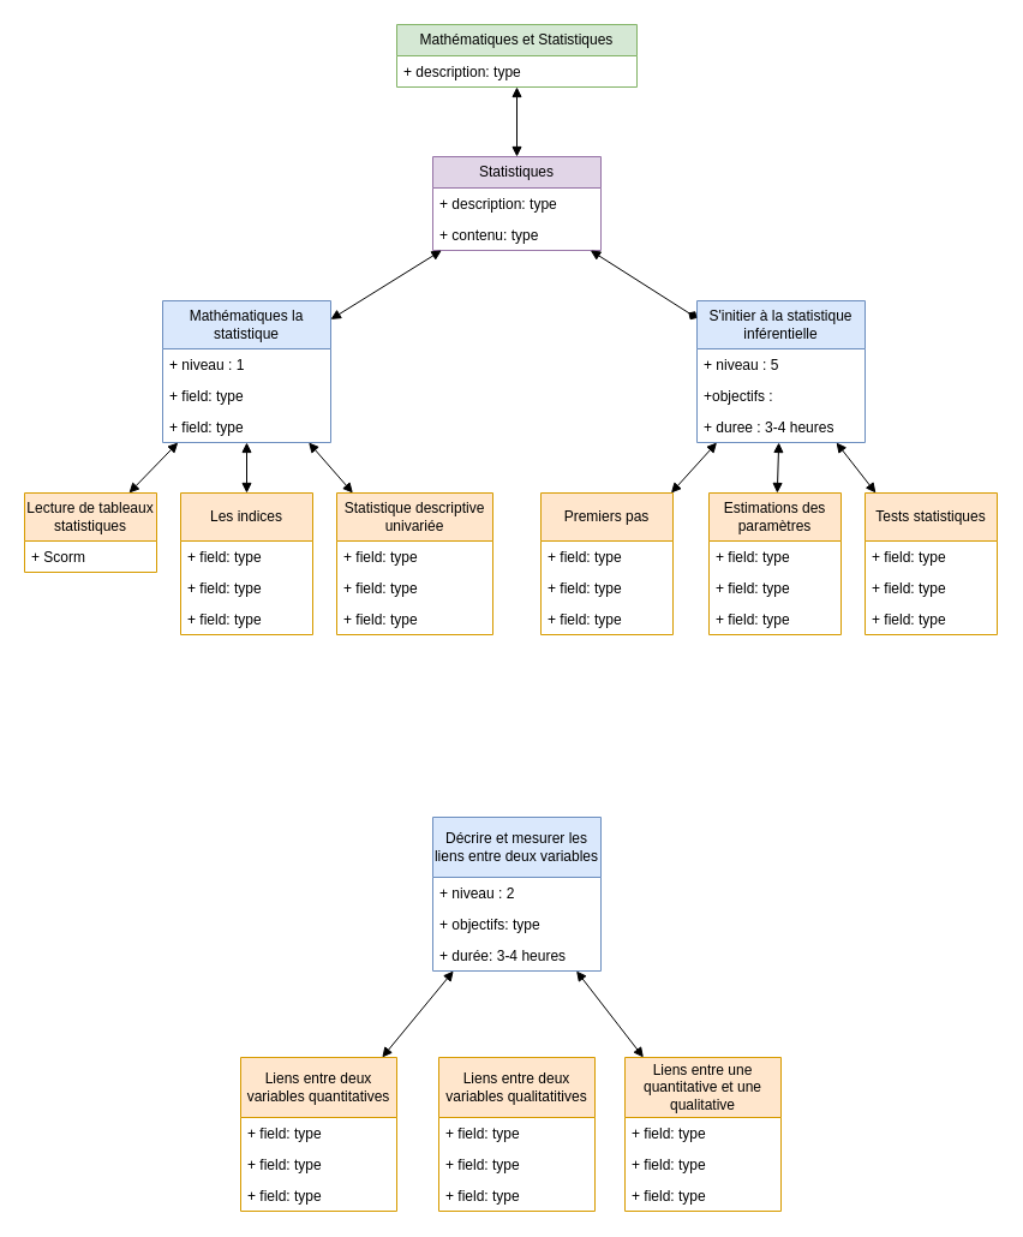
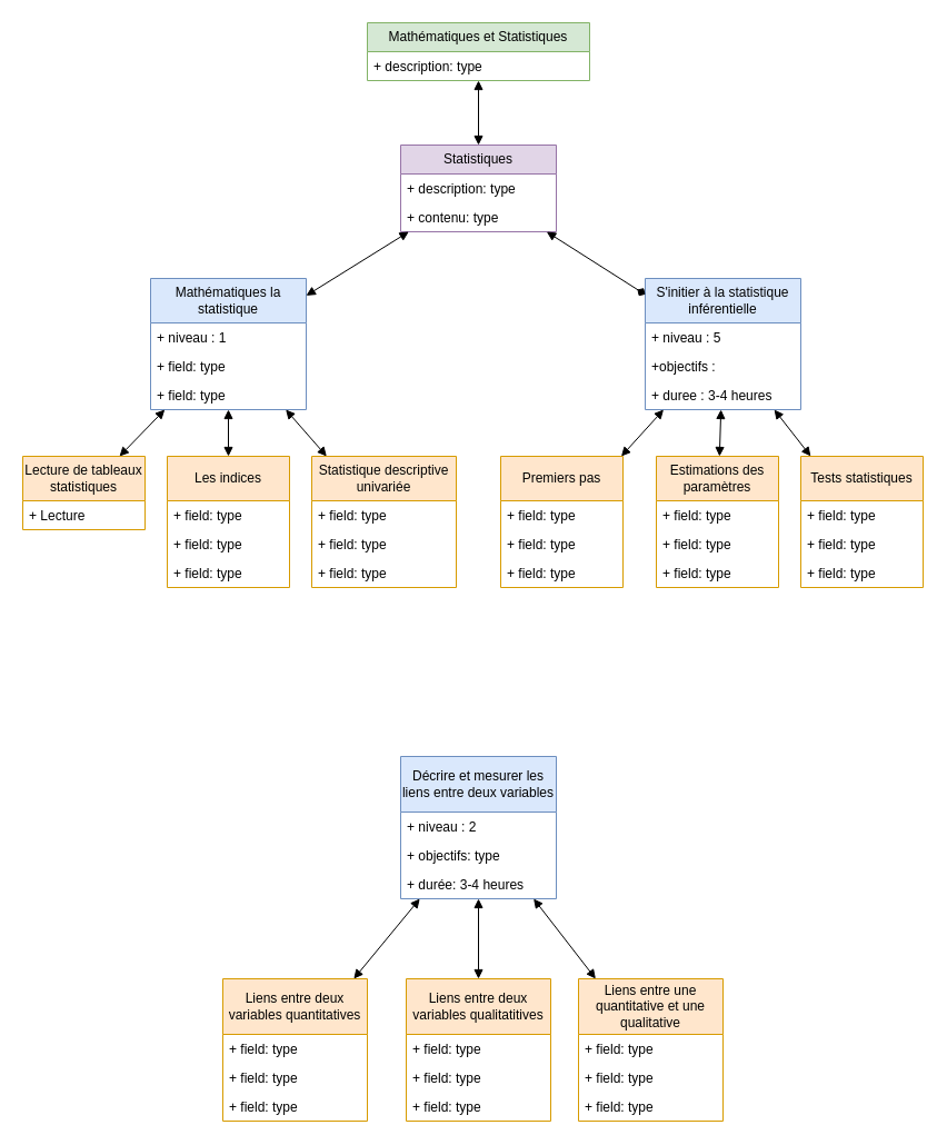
  <mxCell id="0" />
  <mxCell id="1" parent="0" />
  <mxCell id="2" value="Statistiques" style="swimlane;fontStyle=0;childLayout=stackLayout;horizontal=1;startSize=26;fillColor=#e1d5e7;horizontalStack=0;resizeParent=1;resizeParentMax=0;resizeLast=0;collapsible=1;marginBottom=0;whiteSpace=wrap;html=1;strokeColor=#9673a6;" vertex="1" parent="1"><mxGeometry x="360" y="130" width="140" height="78" as="geometry" /></mxCell>
  <mxCell id="3" value="+ description: type" style="text;strokeColor=none;fillColor=none;align=left;verticalAlign=top;spacingLeft=4;spacingRight=4;overflow=hidden;rotatable=0;points=[[0,0.5],[1,0.5]];portConstraint=eastwest;whiteSpace=wrap;html=1;" vertex="1" parent="2"><mxGeometry y="26" width="140" height="26" as="geometry" /></mxCell>
  <mxCell id="4" value="+ contenu: type" style="text;strokeColor=none;fillColor=none;align=left;verticalAlign=top;spacingLeft=4;spacingRight=4;overflow=hidden;rotatable=0;points=[[0,0.5],[1,0.5]];portConstraint=eastwest;whiteSpace=wrap;html=1;" vertex="1" parent="2"><mxGeometry y="52" width="140" height="26" as="geometry" /></mxCell>
  <mxCell id="5" value="" style="endArrow=block;startArrow=block;endFill=1;startFill=1;html=1;rounded=0;" edge="1" parent="1" source="6" target="2"><mxGeometry width="160" relative="1" as="geometry"><mxPoint x="410" y="140" as="sourcePoint" /><mxPoint x="424" y="170" as="targetPoint" /></mxGeometry></mxCell>
  <mxCell id="6" value="Mathématiques et Statistiques" style="swimlane;fontStyle=0;childLayout=stackLayout;horizontal=1;startSize=26;fillColor=#d5e8d4;horizontalStack=0;resizeParent=1;resizeParentMax=0;resizeLast=0;collapsible=1;marginBottom=0;whiteSpace=wrap;html=1;strokeColor=#82b366;" vertex="1" parent="1"><mxGeometry x="330" y="20" width="200" height="52" as="geometry" /></mxCell>
  <mxCell id="7" value="+ description: type" style="text;strokeColor=none;fillColor=none;align=left;verticalAlign=top;spacingLeft=4;spacingRight=4;overflow=hidden;rotatable=0;points=[[0,0.5],[1,0.5]];portConstraint=eastwest;whiteSpace=wrap;html=1;" vertex="1" parent="6"><mxGeometry y="26" width="200" height="26" as="geometry" /></mxCell>
  <mxCell id="8" value="Mathématiques la statistique" style="swimlane;fontStyle=0;childLayout=stackLayout;horizontal=1;startSize=40;fillColor=#dae8fc;horizontalStack=0;resizeParent=1;resizeParentMax=0;resizeLast=0;collapsible=1;marginBottom=0;whiteSpace=wrap;html=1;strokeColor=#6c8ebf;" vertex="1" parent="1"><mxGeometry x="135" y="250" width="140" height="118" as="geometry" /></mxCell>
  <mxCell id="9" value="+ niveau : 1" style="text;strokeColor=none;fillColor=none;align=left;verticalAlign=top;spacingLeft=4;spacingRight=4;overflow=hidden;rotatable=0;points=[[0,0.5],[1,0.5]];portConstraint=eastwest;whiteSpace=wrap;html=1;" vertex="1" parent="8"><mxGeometry y="40" width="140" height="26" as="geometry" /></mxCell>
  <mxCell id="10" value="+ field: type" style="text;strokeColor=none;fillColor=none;align=left;verticalAlign=top;spacingLeft=4;spacingRight=4;overflow=hidden;rotatable=0;points=[[0,0.5],[1,0.5]];portConstraint=eastwest;whiteSpace=wrap;html=1;" vertex="1" parent="8"><mxGeometry y="66" width="140" height="26" as="geometry" /></mxCell>
  <mxCell id="11" value="+ field: type" style="text;strokeColor=none;fillColor=none;align=left;verticalAlign=top;spacingLeft=4;spacingRight=4;overflow=hidden;rotatable=0;points=[[0,0.5],[1,0.5]];portConstraint=eastwest;whiteSpace=wrap;html=1;" vertex="1" parent="8"><mxGeometry y="92" width="140" height="26" as="geometry" /></mxCell>
  <mxCell id="12" value="" style="endArrow=block;startArrow=block;endFill=1;startFill=1;html=1;rounded=0;" edge="1" parent="1" source="2" target="8"><mxGeometry width="160" relative="1" as="geometry"><mxPoint x="210" y="200" as="sourcePoint" /><mxPoint x="210" y="248" as="targetPoint" /></mxGeometry></mxCell>
  <mxCell id="13" value="Décrire et mesurer les liens entre deux variables" style="swimlane;fontStyle=0;childLayout=stackLayout;horizontal=1;startSize=50;fillColor=#dae8fc;horizontalStack=0;resizeParent=1;resizeParentMax=0;resizeLast=0;collapsible=1;marginBottom=0;whiteSpace=wrap;html=1;strokeColor=#6c8ebf;" vertex="1" parent="1"><mxGeometry x="360" y="680" width="140" height="128" as="geometry" /></mxCell>
  <mxCell id="14" value="+ niveau : 2" style="text;strokeColor=none;fillColor=none;align=left;verticalAlign=top;spacingLeft=4;spacingRight=4;overflow=hidden;rotatable=0;points=[[0,0.5],[1,0.5]];portConstraint=eastwest;whiteSpace=wrap;html=1;" vertex="1" parent="13"><mxGeometry y="50" width="140" height="26" as="geometry" /></mxCell>
  <mxCell id="15" value="+ objectifs: type" style="text;strokeColor=none;fillColor=none;align=left;verticalAlign=top;spacingLeft=4;spacingRight=4;overflow=hidden;rotatable=0;points=[[0,0.5],[1,0.5]];portConstraint=eastwest;whiteSpace=wrap;html=1;" vertex="1" parent="13"><mxGeometry y="76" width="140" height="26" as="geometry" /></mxCell>
  <mxCell id="16" value="+ durée: 3-4 heures" style="text;strokeColor=none;fillColor=none;align=left;verticalAlign=top;spacingLeft=4;spacingRight=4;overflow=hidden;rotatable=0;points=[[0,0.5],[1,0.5]];portConstraint=eastwest;whiteSpace=wrap;html=1;" vertex="1" parent="13"><mxGeometry y="102" width="140" height="26" as="geometry" /></mxCell>
  <mxCell id="17" value="S'initier à la statistique inférentielle" style="swimlane;fontStyle=0;childLayout=stackLayout;horizontal=1;startSize=40;fillColor=#dae8fc;horizontalStack=0;resizeParent=1;resizeParentMax=0;resizeLast=0;collapsible=1;marginBottom=0;whiteSpace=wrap;html=1;strokeColor=#6c8ebf;" vertex="1" parent="1"><mxGeometry x="580" y="250" width="140" height="118" as="geometry" /></mxCell>
  <mxCell id="18" value="+ niveau : 5" style="text;strokeColor=none;fillColor=none;align=left;verticalAlign=top;spacingLeft=4;spacingRight=4;overflow=hidden;rotatable=0;points=[[0,0.5],[1,0.5]];portConstraint=eastwest;whiteSpace=wrap;html=1;" vertex="1" parent="17"><mxGeometry y="40" width="140" height="26" as="geometry" /></mxCell>
  <mxCell id="19" value="+objectifs :" style="text;strokeColor=none;fillColor=none;align=left;verticalAlign=top;spacingLeft=4;spacingRight=4;overflow=hidden;rotatable=0;points=[[0,0.5],[1,0.5]];portConstraint=eastwest;whiteSpace=wrap;html=1;" vertex="1" parent="17"><mxGeometry y="66" width="140" height="26" as="geometry" /></mxCell>
  <mxCell id="20" value="+ duree : 3-4 heures" style="text;strokeColor=none;fillColor=none;align=left;verticalAlign=top;spacingLeft=4;spacingRight=4;overflow=hidden;rotatable=0;points=[[0,0.5],[1,0.5]];portConstraint=eastwest;whiteSpace=wrap;html=1;" vertex="1" parent="17"><mxGeometry y="92" width="140" height="26" as="geometry" /></mxCell>
  <mxCell id="21" value="" style="endArrow=diamond;startArrow=block;endFill=1;startFill=1;html=1;rounded=0;" edge="1" parent="1" source="2" target="17"><mxGeometry width="160" relative="1" as="geometry"><mxPoint x="550" y="208" as="sourcePoint" /><mxPoint x="550" y="290" as="targetPoint" /></mxGeometry></mxCell>
  <mxCell id="22" value="" style="endArrow=block;startArrow=block;endFill=1;startFill=1;html=1;rounded=0;" edge="1" parent="1" source="8" target="25"><mxGeometry width="160" relative="1" as="geometry"><mxPoint x="214" y="540" as="sourcePoint" /><mxPoint x="90" y="690" as="targetPoint" /></mxGeometry></mxCell>
  <mxCell id="23" value="" style="endArrow=block;startArrow=block;endFill=1;startFill=1;html=1;rounded=0;" edge="1" parent="1" source="8" target="27"><mxGeometry width="160" relative="1" as="geometry"><mxPoint x="212" y="473" as="sourcePoint" /><mxPoint x="250" y="720" as="targetPoint" /></mxGeometry></mxCell>
  <mxCell id="24" value="" style="endArrow=block;startArrow=block;endFill=1;startFill=1;html=1;rounded=0;" edge="1" parent="1" source="8" target="31"><mxGeometry width="160" relative="1" as="geometry"><mxPoint x="175" y="473" as="sourcePoint" /><mxPoint x="260" y="690" as="targetPoint" /></mxGeometry></mxCell>
  <mxCell id="25" value="Lecture de tableaux statistiques" style="swimlane;fontStyle=0;childLayout=stackLayout;horizontal=1;startSize=40;fillColor=#ffe6cc;horizontalStack=0;resizeParent=1;resizeParentMax=0;resizeLast=0;collapsible=1;marginBottom=0;whiteSpace=wrap;html=1;strokeColor=#d79b00;" vertex="1" parent="1"><mxGeometry x="20" y="410" width="110" height="66" as="geometry" /></mxCell>
- <mxCell id="26" value="+ Scorm" style="text;strokeColor=none;fillColor=none;align=left;verticalAlign=top;spacingLeft=4;spacingRight=4;overflow=hidden;rotatable=0;points=[[0,0.5],[1,0.5]];portConstraint=eastwest;whiteSpace=wrap;html=1;" vertex="1" parent="25"><mxGeometry y="40" width="110" height="26" as="geometry" /></mxCell>
+ <mxCell id="26" value="+ Lecture" style="text;strokeColor=none;fillColor=none;align=left;verticalAlign=top;spacingLeft=4;spacingRight=4;overflow=hidden;rotatable=0;points=[[0,0.5],[1,0.5]];portConstraint=eastwest;whiteSpace=wrap;html=1;" vertex="1" parent="25"><mxGeometry y="40" width="110" height="26" as="geometry" /></mxCell>
  <mxCell id="27" value="Statistique descriptive univariée" style="swimlane;fontStyle=0;childLayout=stackLayout;horizontal=1;startSize=40;fillColor=#ffe6cc;horizontalStack=0;resizeParent=1;resizeParentMax=0;resizeLast=0;collapsible=1;marginBottom=0;whiteSpace=wrap;html=1;strokeColor=#d79b00;" vertex="1" parent="1"><mxGeometry x="280" y="410" width="130" height="118" as="geometry" /></mxCell>
  <mxCell id="28" value="+ field: type" style="text;strokeColor=none;fillColor=none;align=left;verticalAlign=top;spacingLeft=4;spacingRight=4;overflow=hidden;rotatable=0;points=[[0,0.5],[1,0.5]];portConstraint=eastwest;whiteSpace=wrap;html=1;" vertex="1" parent="27"><mxGeometry y="40" width="130" height="26" as="geometry" /></mxCell>
  <mxCell id="29" value="+ field: type" style="text;strokeColor=none;fillColor=none;align=left;verticalAlign=top;spacingLeft=4;spacingRight=4;overflow=hidden;rotatable=0;points=[[0,0.5],[1,0.5]];portConstraint=eastwest;whiteSpace=wrap;html=1;" vertex="1" parent="27"><mxGeometry y="66" width="130" height="26" as="geometry" /></mxCell>
  <mxCell id="30" value="+ field: type" style="text;strokeColor=none;fillColor=none;align=left;verticalAlign=top;spacingLeft=4;spacingRight=4;overflow=hidden;rotatable=0;points=[[0,0.5],[1,0.5]];portConstraint=eastwest;whiteSpace=wrap;html=1;" vertex="1" parent="27"><mxGeometry y="92" width="130" height="26" as="geometry" /></mxCell>
  <mxCell id="31" value="Les indices" style="swimlane;fontStyle=0;childLayout=stackLayout;horizontal=1;startSize=40;fillColor=#ffe6cc;horizontalStack=0;resizeParent=1;resizeParentMax=0;resizeLast=0;collapsible=1;marginBottom=0;whiteSpace=wrap;html=1;strokeColor=#d79b00;" vertex="1" parent="1"><mxGeometry x="150" y="410" width="110" height="118" as="geometry" /></mxCell>
  <mxCell id="32" value="+ field: type" style="text;strokeColor=none;fillColor=none;align=left;verticalAlign=top;spacingLeft=4;spacingRight=4;overflow=hidden;rotatable=0;points=[[0,0.5],[1,0.5]];portConstraint=eastwest;whiteSpace=wrap;html=1;" vertex="1" parent="31"><mxGeometry y="40" width="110" height="26" as="geometry" /></mxCell>
  <mxCell id="33" value="+ field: type" style="text;strokeColor=none;fillColor=none;align=left;verticalAlign=top;spacingLeft=4;spacingRight=4;overflow=hidden;rotatable=0;points=[[0,0.5],[1,0.5]];portConstraint=eastwest;whiteSpace=wrap;html=1;" vertex="1" parent="31"><mxGeometry y="66" width="110" height="26" as="geometry" /></mxCell>
  <mxCell id="34" value="+ field: type" style="text;strokeColor=none;fillColor=none;align=left;verticalAlign=top;spacingLeft=4;spacingRight=4;overflow=hidden;rotatable=0;points=[[0,0.5],[1,0.5]];portConstraint=eastwest;whiteSpace=wrap;html=1;" vertex="1" parent="31"><mxGeometry y="92" width="110" height="26" as="geometry" /></mxCell>
  <mxCell id="35" value="Liens entre deux variables quantitatives" style="swimlane;fontStyle=0;childLayout=stackLayout;horizontal=1;startSize=50;fillColor=#ffe6cc;horizontalStack=0;resizeParent=1;resizeParentMax=0;resizeLast=0;collapsible=1;marginBottom=0;whiteSpace=wrap;html=1;strokeColor=#d79b00;" vertex="1" parent="1"><mxGeometry x="200" y="880" width="130" height="128" as="geometry" /></mxCell>
  <mxCell id="36" value="+ field: type" style="text;strokeColor=none;fillColor=none;align=left;verticalAlign=top;spacingLeft=4;spacingRight=4;overflow=hidden;rotatable=0;points=[[0,0.5],[1,0.5]];portConstraint=eastwest;whiteSpace=wrap;html=1;" vertex="1" parent="35"><mxGeometry y="50" width="130" height="26" as="geometry" /></mxCell>
  <mxCell id="37" value="+ field: type" style="text;strokeColor=none;fillColor=none;align=left;verticalAlign=top;spacingLeft=4;spacingRight=4;overflow=hidden;rotatable=0;points=[[0,0.5],[1,0.5]];portConstraint=eastwest;whiteSpace=wrap;html=1;" vertex="1" parent="35"><mxGeometry y="76" width="130" height="26" as="geometry" /></mxCell>
  <mxCell id="38" value="+ field: type" style="text;strokeColor=none;fillColor=none;align=left;verticalAlign=top;spacingLeft=4;spacingRight=4;overflow=hidden;rotatable=0;points=[[0,0.5],[1,0.5]];portConstraint=eastwest;whiteSpace=wrap;html=1;" vertex="1" parent="35"><mxGeometry y="102" width="130" height="26" as="geometry" /></mxCell>
  <mxCell id="39" value="Liens entre deux variables qualitatitives" style="swimlane;fontStyle=0;childLayout=stackLayout;horizontal=1;startSize=50;fillColor=#ffe6cc;horizontalStack=0;resizeParent=1;resizeParentMax=0;resizeLast=0;collapsible=1;marginBottom=0;whiteSpace=wrap;html=1;strokeColor=#d79b00;" vertex="1" parent="1"><mxGeometry x="365" y="880" width="130" height="128" as="geometry" /></mxCell>
  <mxCell id="40" value="+ field: type" style="text;strokeColor=none;fillColor=none;align=left;verticalAlign=top;spacingLeft=4;spacingRight=4;overflow=hidden;rotatable=0;points=[[0,0.5],[1,0.5]];portConstraint=eastwest;whiteSpace=wrap;html=1;" vertex="1" parent="39"><mxGeometry y="50" width="130" height="26" as="geometry" /></mxCell>
  <mxCell id="41" value="+ field: type" style="text;strokeColor=none;fillColor=none;align=left;verticalAlign=top;spacingLeft=4;spacingRight=4;overflow=hidden;rotatable=0;points=[[0,0.5],[1,0.5]];portConstraint=eastwest;whiteSpace=wrap;html=1;" vertex="1" parent="39"><mxGeometry y="76" width="130" height="26" as="geometry" /></mxCell>
  <mxCell id="42" value="+ field: type" style="text;strokeColor=none;fillColor=none;align=left;verticalAlign=top;spacingLeft=4;spacingRight=4;overflow=hidden;rotatable=0;points=[[0,0.5],[1,0.5]];portConstraint=eastwest;whiteSpace=wrap;html=1;" vertex="1" parent="39"><mxGeometry y="102" width="130" height="26" as="geometry" /></mxCell>
  <mxCell id="43" value="Liens entre une quantitative et une qualitative" style="swimlane;fontStyle=0;childLayout=stackLayout;horizontal=1;startSize=50;fillColor=#ffe6cc;horizontalStack=0;resizeParent=1;resizeParentMax=0;resizeLast=0;collapsible=1;marginBottom=0;whiteSpace=wrap;html=1;strokeColor=#d79b00;" vertex="1" parent="1"><mxGeometry x="520" y="880" width="130" height="128" as="geometry" /></mxCell>
  <mxCell id="44" value="+ field: type" style="text;strokeColor=none;fillColor=none;align=left;verticalAlign=top;spacingLeft=4;spacingRight=4;overflow=hidden;rotatable=0;points=[[0,0.5],[1,0.5]];portConstraint=eastwest;whiteSpace=wrap;html=1;" vertex="1" parent="43"><mxGeometry y="50" width="130" height="26" as="geometry" /></mxCell>
  <mxCell id="45" value="+ field: type" style="text;strokeColor=none;fillColor=none;align=left;verticalAlign=top;spacingLeft=4;spacingRight=4;overflow=hidden;rotatable=0;points=[[0,0.5],[1,0.5]];portConstraint=eastwest;whiteSpace=wrap;html=1;" vertex="1" parent="43"><mxGeometry y="76" width="130" height="26" as="geometry" /></mxCell>
  <mxCell id="46" value="+ field: type" style="text;strokeColor=none;fillColor=none;align=left;verticalAlign=top;spacingLeft=4;spacingRight=4;overflow=hidden;rotatable=0;points=[[0,0.5],[1,0.5]];portConstraint=eastwest;whiteSpace=wrap;html=1;" vertex="1" parent="43"><mxGeometry y="102" width="130" height="26" as="geometry" /></mxCell>
  <mxCell id="47" value="" style="endArrow=block;startArrow=block;endFill=1;startFill=1;html=1;rounded=0;" edge="1" parent="1" source="13" target="35"><mxGeometry width="160" relative="1" as="geometry"><mxPoint x="334.5" y="790" as="sourcePoint" /><mxPoint x="275.5" y="857" as="targetPoint" /></mxGeometry></mxCell>
+ <mxCell id="48" value="" style="endArrow=block;startArrow=block;endFill=1;startFill=1;html=1;rounded=0;" edge="1" parent="1" source="13" target="39"><mxGeometry width="160" relative="1" as="geometry"><mxPoint x="420" y="818" as="sourcePoint" /><mxPoint x="365" y="890" as="targetPoint" /></mxGeometry></mxCell>
  <mxCell id="49" value="" style="endArrow=block;startArrow=block;endFill=1;startFill=1;html=1;rounded=0;" edge="1" parent="1" source="13" target="43"><mxGeometry width="160" relative="1" as="geometry"><mxPoint x="605" y="790" as="sourcePoint" /><mxPoint x="550" y="862" as="targetPoint" /></mxGeometry></mxCell>
  <mxCell id="50" value="Premiers pas" style="swimlane;fontStyle=0;childLayout=stackLayout;horizontal=1;startSize=40;fillColor=#ffe6cc;horizontalStack=0;resizeParent=1;resizeParentMax=0;resizeLast=0;collapsible=1;marginBottom=0;whiteSpace=wrap;html=1;strokeColor=#d79b00;" vertex="1" parent="1"><mxGeometry x="450" y="410" width="110" height="118" as="geometry" /></mxCell>
  <mxCell id="51" value="+ field: type" style="text;strokeColor=none;fillColor=none;align=left;verticalAlign=top;spacingLeft=4;spacingRight=4;overflow=hidden;rotatable=0;points=[[0,0.5],[1,0.5]];portConstraint=eastwest;whiteSpace=wrap;html=1;" vertex="1" parent="50"><mxGeometry y="40" width="110" height="26" as="geometry" /></mxCell>
  <mxCell id="52" value="+ field: type" style="text;strokeColor=none;fillColor=none;align=left;verticalAlign=top;spacingLeft=4;spacingRight=4;overflow=hidden;rotatable=0;points=[[0,0.5],[1,0.5]];portConstraint=eastwest;whiteSpace=wrap;html=1;" vertex="1" parent="50"><mxGeometry y="66" width="110" height="26" as="geometry" /></mxCell>
  <mxCell id="53" value="+ field: type" style="text;strokeColor=none;fillColor=none;align=left;verticalAlign=top;spacingLeft=4;spacingRight=4;overflow=hidden;rotatable=0;points=[[0,0.5],[1,0.5]];portConstraint=eastwest;whiteSpace=wrap;html=1;" vertex="1" parent="50"><mxGeometry y="92" width="110" height="26" as="geometry" /></mxCell>
  <mxCell id="54" value="Estimations des paramètres" style="swimlane;fontStyle=0;childLayout=stackLayout;horizontal=1;startSize=40;fillColor=#ffe6cc;horizontalStack=0;resizeParent=1;resizeParentMax=0;resizeLast=0;collapsible=1;marginBottom=0;whiteSpace=wrap;html=1;strokeColor=#d79b00;" vertex="1" parent="1"><mxGeometry x="590" y="410" width="110" height="118" as="geometry" /></mxCell>
  <mxCell id="55" value="+ field: type" style="text;strokeColor=none;fillColor=none;align=left;verticalAlign=top;spacingLeft=4;spacingRight=4;overflow=hidden;rotatable=0;points=[[0,0.5],[1,0.5]];portConstraint=eastwest;whiteSpace=wrap;html=1;" vertex="1" parent="54"><mxGeometry y="40" width="110" height="26" as="geometry" /></mxCell>
  <mxCell id="56" value="+ field: type" style="text;strokeColor=none;fillColor=none;align=left;verticalAlign=top;spacingLeft=4;spacingRight=4;overflow=hidden;rotatable=0;points=[[0,0.5],[1,0.5]];portConstraint=eastwest;whiteSpace=wrap;html=1;" vertex="1" parent="54"><mxGeometry y="66" width="110" height="26" as="geometry" /></mxCell>
  <mxCell id="57" value="+ field: type" style="text;strokeColor=none;fillColor=none;align=left;verticalAlign=top;spacingLeft=4;spacingRight=4;overflow=hidden;rotatable=0;points=[[0,0.5],[1,0.5]];portConstraint=eastwest;whiteSpace=wrap;html=1;" vertex="1" parent="54"><mxGeometry y="92" width="110" height="26" as="geometry" /></mxCell>
  <mxCell id="58" value="Tests statistiques" style="swimlane;fontStyle=0;childLayout=stackLayout;horizontal=1;startSize=40;fillColor=#ffe6cc;horizontalStack=0;resizeParent=1;resizeParentMax=0;resizeLast=0;collapsible=1;marginBottom=0;whiteSpace=wrap;html=1;strokeColor=#d79b00;" vertex="1" parent="1"><mxGeometry x="720" y="410" width="110" height="118" as="geometry" /></mxCell>
  <mxCell id="59" value="+ field: type" style="text;strokeColor=none;fillColor=none;align=left;verticalAlign=top;spacingLeft=4;spacingRight=4;overflow=hidden;rotatable=0;points=[[0,0.5],[1,0.5]];portConstraint=eastwest;whiteSpace=wrap;html=1;" vertex="1" parent="58"><mxGeometry y="40" width="110" height="26" as="geometry" /></mxCell>
  <mxCell id="60" value="+ field: type" style="text;strokeColor=none;fillColor=none;align=left;verticalAlign=top;spacingLeft=4;spacingRight=4;overflow=hidden;rotatable=0;points=[[0,0.5],[1,0.5]];portConstraint=eastwest;whiteSpace=wrap;html=1;" vertex="1" parent="58"><mxGeometry y="66" width="110" height="26" as="geometry" /></mxCell>
  <mxCell id="61" value="+ field: type" style="text;strokeColor=none;fillColor=none;align=left;verticalAlign=top;spacingLeft=4;spacingRight=4;overflow=hidden;rotatable=0;points=[[0,0.5],[1,0.5]];portConstraint=eastwest;whiteSpace=wrap;html=1;" vertex="1" parent="58"><mxGeometry y="92" width="110" height="26" as="geometry" /></mxCell>
  <mxCell id="62" value="" style="endArrow=block;startArrow=block;endFill=1;startFill=1;html=1;rounded=0;" edge="1" parent="1" source="17" target="50"><mxGeometry width="160" relative="1" as="geometry"><mxPoint x="534" y="368" as="sourcePoint" /><mxPoint x="500" y="410" as="targetPoint" /></mxGeometry></mxCell>
  <mxCell id="63" value="" style="endArrow=block;startArrow=block;endFill=1;startFill=1;html=1;rounded=0;" edge="1" parent="1" source="17" target="54"><mxGeometry width="160" relative="1" as="geometry"><mxPoint x="625" y="378" as="sourcePoint" /><mxPoint x="570" y="429" as="targetPoint" /></mxGeometry></mxCell>
  <mxCell id="64" value="" style="endArrow=block;startArrow=block;endFill=1;startFill=1;html=1;rounded=0;" edge="1" parent="1" source="17" target="58"><mxGeometry width="160" relative="1" as="geometry"><mxPoint x="677" y="378" as="sourcePoint" /><mxPoint x="668" y="420" as="targetPoint" /></mxGeometry></mxCell>
